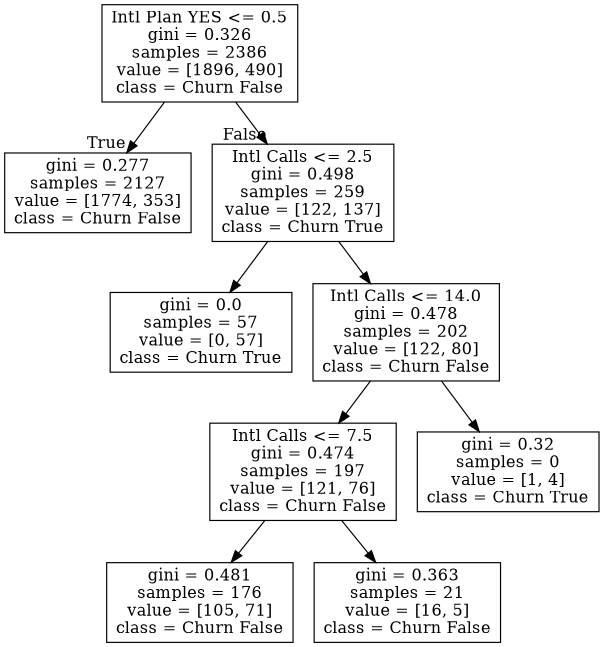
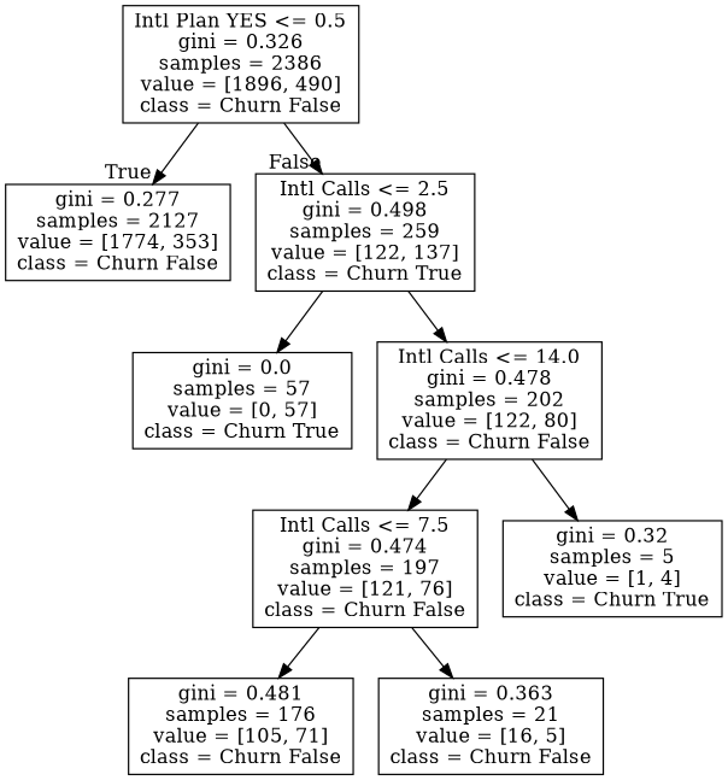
  digraph {
    node [shape=box]
    n1 [label="Intl Plan YES <= 0.5\ngini = 0.326\nsamples = 2386\nvalue = [1896, 490]\nclass = Churn False"]
    n2 [label="gini = 0.277\nsamples = 2127\nvalue = [1774, 353]\nclass = Churn False"]
    n3 [label="Intl Calls <= 2.5\ngini = 0.498\nsamples = 259\nvalue = [122, 137]\nclass = Churn True"]
    n4 [label="gini = 0.0\nsamples = 57\nvalue = [0, 57]\nclass = Churn True"]
    n5 [label="Intl Calls <= 14.0\ngini = 0.478\nsamples = 202\nvalue = [122, 80]\nclass = Churn False"]
    n6 [label="Intl Calls <= 7.5\ngini = 0.474\nsamples = 197\nvalue = [121, 76]\nclass = Churn False"]
-   n7 [label="gini = 0.32\nsamples = 0\nvalue = [1, 4]\nclass = Churn True"]
+   n7 [label="gini = 0.32\nsamples = 5\nvalue = [1, 4]\nclass = Churn True"]
    n8 [label="gini = 0.481\nsamples = 176\nvalue = [105, 71]\nclass = Churn False"]
    n9 [label="gini = 0.363\nsamples = 21\nvalue = [16, 5]\nclass = Churn False"]
    n1 -> n2 [headlabel=True labelangle=45 labeldistance=2.5]
    n1 -> n3 [headlabel=False labelangle=-45 labeldistance=2.5]
    n3 -> n4
    n3 -> n5
    n5 -> n6
    n5 -> n7
    n6 -> n8
    n6 -> n9
  }
